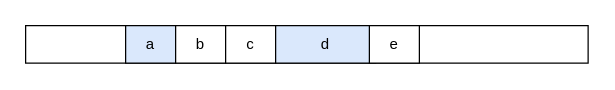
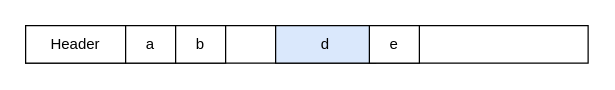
  <mxCell id="0" />
  <mxCell id="1" parent="0" />
  <mxCell id="2" value="" style="rounded=0;whiteSpace=wrap;html=1;" vertex="1" parent="1"><mxGeometry x="20" y="20" width="450" height="30" as="geometry" /></mxCell>
- <mxCell id="4" value="a" style="rounded=0;whiteSpace=wrap;html=1;fillColor=#dae8fc;" vertex="1" parent="1"><mxGeometry x="100" y="20" width="40" height="30" as="geometry" /></mxCell>
+ <mxCell id="3" value="Header" style="rounded=0;whiteSpace=wrap;html=1;" vertex="1" parent="1"><mxGeometry x="20" y="20" width="80" height="30" as="geometry" /></mxCell>
+ <mxCell id="4" value="a" style="rounded=0;whiteSpace=wrap;html=1;" vertex="1" parent="1"><mxGeometry x="100" y="20" width="40" height="30" as="geometry" /></mxCell>
  <mxCell id="5" value="b" style="rounded=0;whiteSpace=wrap;html=1;" vertex="1" parent="1"><mxGeometry x="140" y="20" width="40" height="30" as="geometry" /></mxCell>
- <mxCell id="6" value="c" style="rounded=0;whiteSpace=wrap;html=1;" vertex="1" parent="1"><mxGeometry x="180" y="20" width="40" height="30" as="geometry" /></mxCell>
  <mxCell id="7" value="d" style="rounded=0;whiteSpace=wrap;html=1;fillColor=#dae8fc;" vertex="1" parent="1"><mxGeometry x="220" y="20" width="80" height="30" as="geometry" /></mxCell>
  <mxCell id="8" value="e" style="rounded=0;whiteSpace=wrap;html=1;" vertex="1" parent="1"><mxGeometry x="295" y="20" width="40" height="30" as="geometry" /></mxCell>
